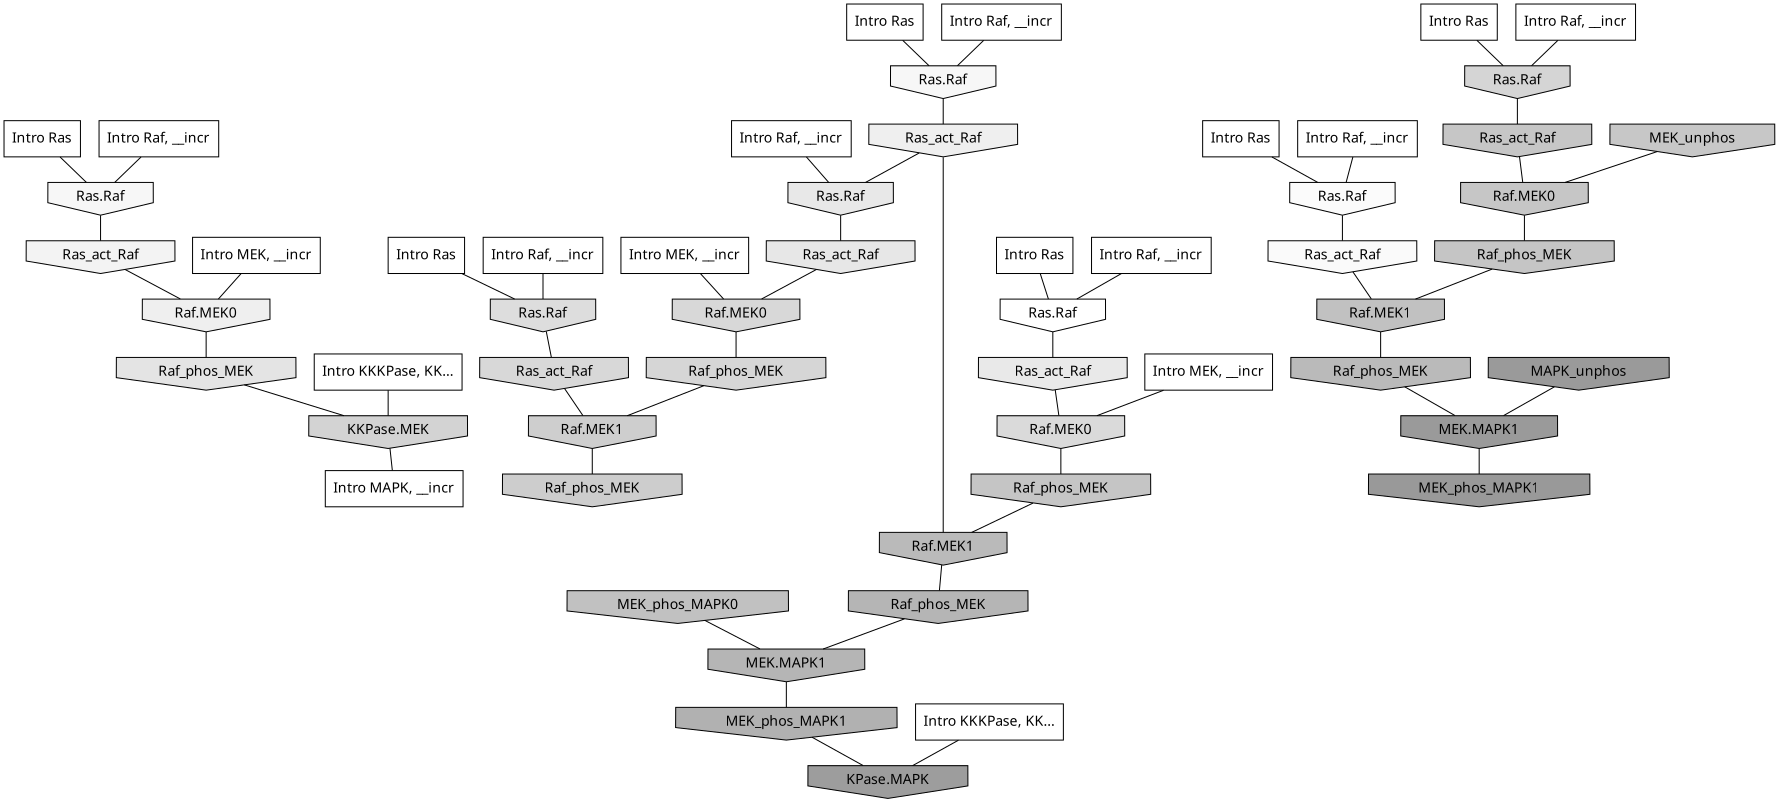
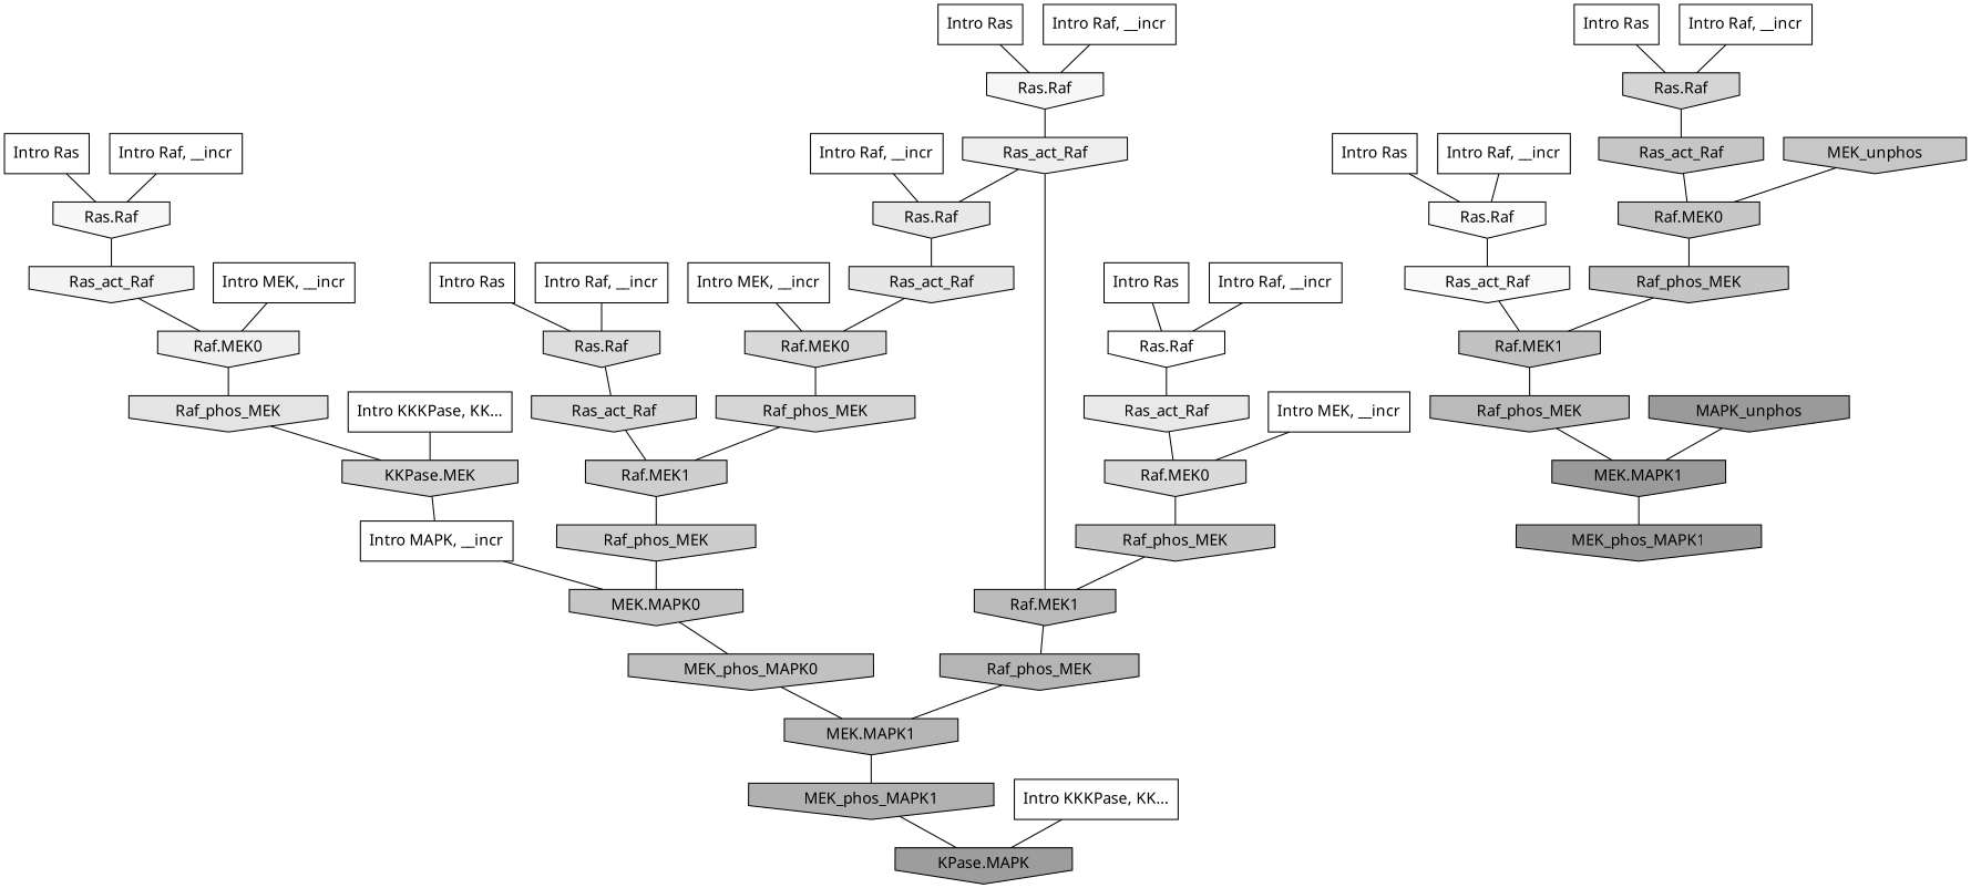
  digraph {
    rankdir=TB
    ranksep=0.30
    node [fillcolor="0.000 0.000 1.000" fontname="CMU Serif" shape=invhouse style=filled]
    edge [color="0.000 0.000 0.000" dir=none fontname="CMU Serif"]
    n1 [label="Intro Ras" shape=rectangle]
    n2 [fillcolor="0.000 0.000 0.966" label="Ras.Raf"]
    n3 [fillcolor="0.000 0.000 0.950" label=Ras_act_Raf]
    n4 [label="Intro Ras" shape=rectangle]
    n5 [fillcolor="0.000 0.000 0.982" label="Ras.Raf"]
    n6 [fillcolor="0.000 0.000 0.980" label=Ras_act_Raf]
    n7 [label="Intro Ras" shape=rectangle]
    n8 [fillcolor="0.000 0.000 0.835" label="Ras.Raf"]
    n9 [fillcolor="0.000 0.000 0.776" label=Ras_act_Raf]
    n10 [label="Intro Ras" shape=rectangle]
    n11 [fillcolor="0.000 0.000 0.866" label="Ras.Raf"]
    n12 [fillcolor="0.000 0.000 0.847" label=Ras_act_Raf]
    n13 [label="Intro Ras" shape=rectangle]
    n14 [label="Ras.Raf"]
    n15 [fillcolor="0.000 0.000 0.914" label=Ras_act_Raf]
    n16 [label="Intro Ras" shape=rectangle]
    n17 [fillcolor="0.000 0.000 0.967" label="Ras.Raf"]
    n18 [fillcolor="0.000 0.000 0.936" label=Ras_act_Raf]
    n19 [label="Intro Raf, __incr" shape=rectangle]
    n20 [label="Intro Raf, __incr" shape=rectangle]
    n21 [fillcolor="0.000 0.000 0.908" label="Ras.Raf"]
    n22 [fillcolor="0.000 0.000 0.905" label=Ras_act_Raf]
    n23 [label="Intro Raf, __incr" shape=rectangle]
    n24 [label="Intro Raf, __incr" shape=rectangle]
    n25 [label="Intro Raf, __incr" shape=rectangle]
    n26 [label="Intro Raf, __incr" shape=rectangle]
    n27 [label="Intro Raf, __incr" shape=rectangle]
    n28 [label="Intro MEK, __incr" shape=rectangle]
    n29 [fillcolor="0.000 0.000 0.844" label="Raf.MEK0"]
    n30 [fillcolor="0.000 0.000 0.839" label=Raf_phos_MEK]
    n31 [label="Intro MEK, __incr" shape=rectangle]
    n32 [fillcolor="0.000 0.000 0.935" label="Raf.MEK0"]
    n33 [fillcolor="0.000 0.000 0.892" label=Raf_phos_MEK]
    n34 [label="Intro MEK, __incr" shape=rectangle]
    n35 [fillcolor="0.000 0.000 0.855" label="Raf.MEK0"]
    n36 [fillcolor="0.000 0.000 0.771" label=Raf_phos_MEK]
    n37 [label="Intro MAPK, __incr" shape=rectangle]
+   n38 [fillcolor="0.000 0.000 0.777" label="MEK.MAPK0"]
    n39 [fillcolor="0.000 0.000 0.754" label=MEK_phos_MAPK0]
    n40 [label="Intro KKKPase, KK..." shape=rectangle]
    n41 [fillcolor="0.000 0.000 0.826" label="KKPase.MEK"]
    n42 [label="Intro KKKPase, KK..." shape=rectangle]
    n43 [fillcolor="0.000 0.000 0.614" label="KPase.MAPK"]
    n44 [fillcolor="0.000 0.000 0.755" label="Raf.MEK1"]
    n45 [fillcolor="0.000 0.000 0.727" label=Raf_phos_MEK]
    n46 [fillcolor="0.000 0.000 0.729" label="Raf.MEK1"]
    n47 [fillcolor="0.000 0.000 0.708" label=Raf_phos_MEK]
    n48 [fillcolor="0.000 0.000 0.805" label="Raf.MEK1"]
    n49 [fillcolor="0.000 0.000 0.801" label=Raf_phos_MEK]
    n50 [fillcolor="0.000 0.000 0.776" label="Raf.MEK0"]
    n51 [fillcolor="0.000 0.000 0.781" label=MEK_unphos]
    n52 [fillcolor="0.000 0.000 0.771" label=Raf_phos_MEK]
    n53 [fillcolor="0.000 0.000 0.708" label="MEK.MAPK1"]
    n54 [fillcolor="0.000 0.000 0.604" label="MEK.MAPK1"]
    n55 [fillcolor="0.000 0.000 0.695" label=MEK_phos_MAPK1]
    n56 [fillcolor="0.000 0.000 0.600" label=MEK_phos_MAPK1]
    n57 [fillcolor="0.000 0.000 0.604" label=MAPK_unphos]
    n1 -> n2
    n2 -> n3
    n3 -> n32
    n4 -> n5
    n5 -> n6
    n6 -> n44
    n7 -> n8
    n8 -> n9
    n9 -> n50
    n10 -> n11
    n11 -> n12
    n12 -> n48
    n13 -> n14
    n14 -> n15
    n15 -> n35
    n16 -> n17
    n17 -> n18
    n18 -> n21
    n18 -> n46
    n19 -> n2
    n20 -> n21
    n21 -> n22
    n22 -> n29
    n23 -> n17
    n24 -> n11
    n25 -> n8
    n26 -> n5
    n27 -> n14
    n28 -> n29
    n29 -> n30
    n30 -> n48
    n31 -> n32
    n32 -> n33
    n33 -> n41
    n34 -> n35
    n35 -> n36
    n36 -> n46
+   n37 -> n38
+   n38 -> n39
    n39 -> n53
    n40 -> n41
    n41 -> n37
    n42 -> n43
    n44 -> n45
    n45 -> n54
    n46 -> n47
    n47 -> n53
    n48 -> n49
+   n49 -> n38
    n50 -> n52
    n51 -> n50
    n52 -> n44
    n53 -> n55
    n54 -> n56
    n55 -> n43
    n57 -> n54
  }
